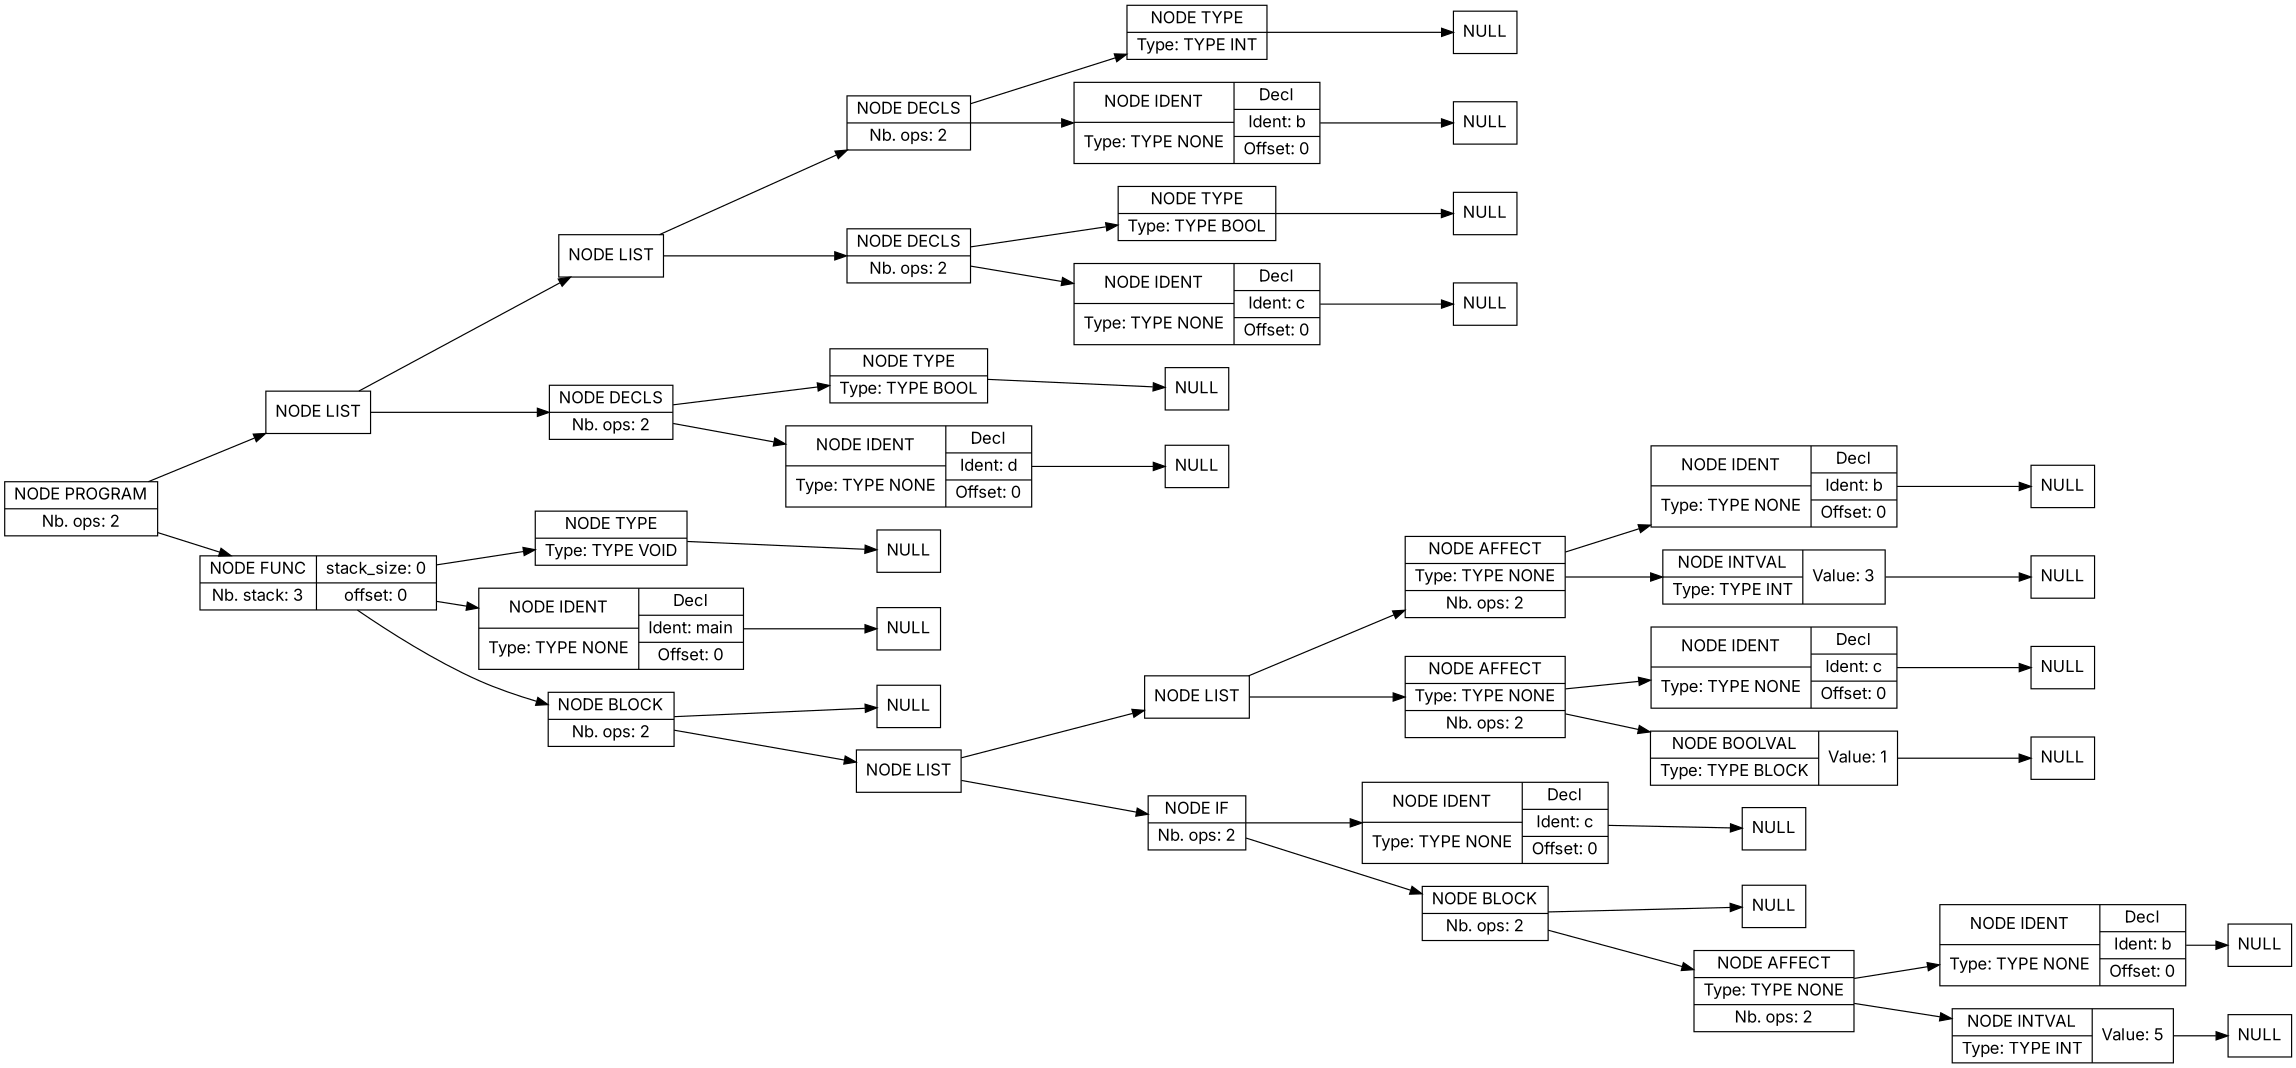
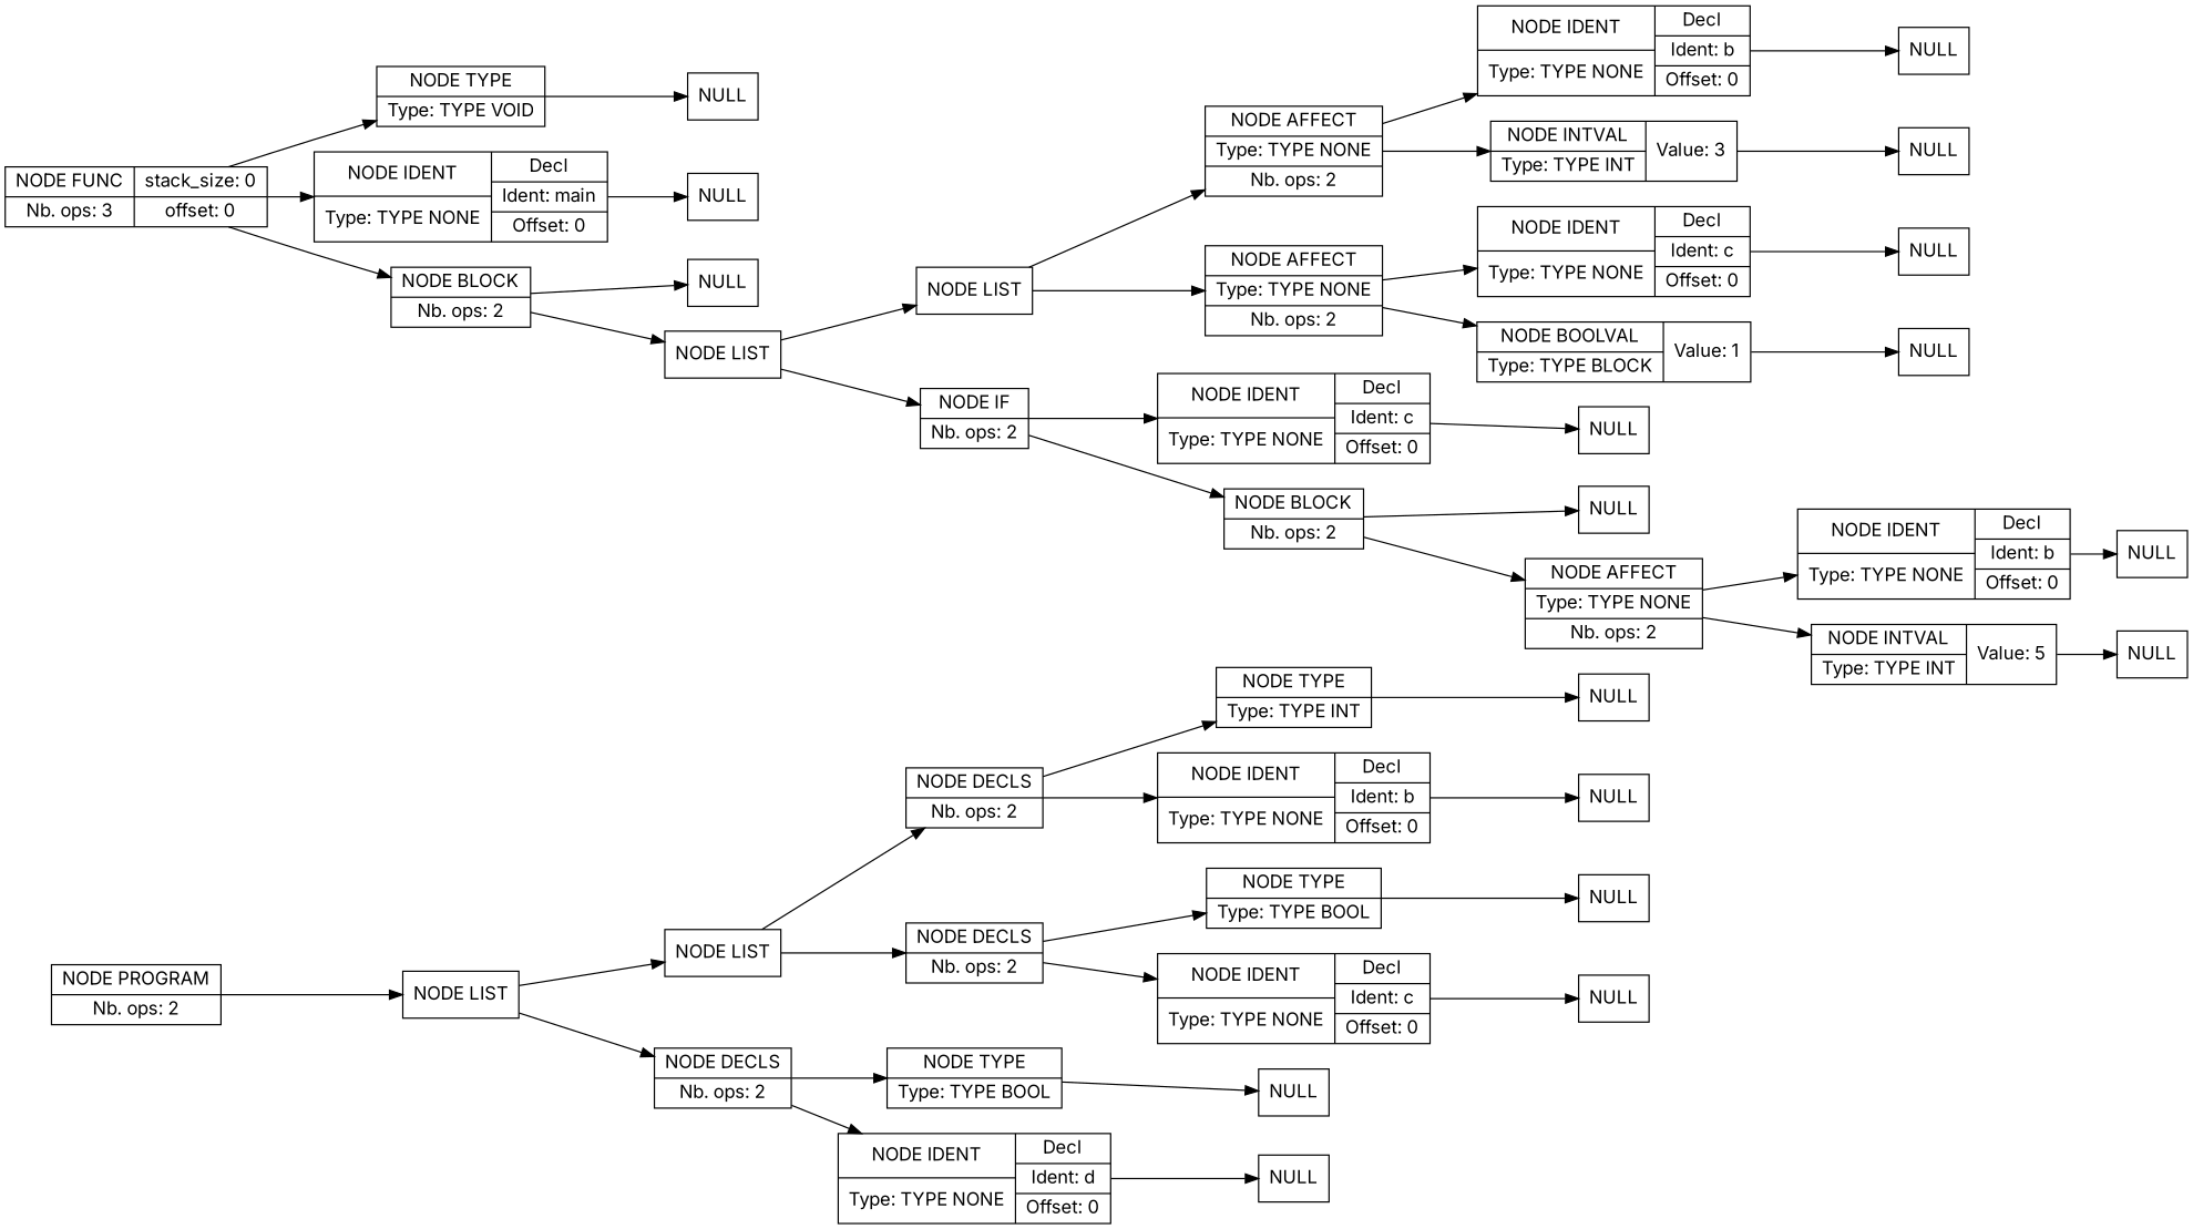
  digraph {
    fontname=Inter
    rankdir=LR
    node [fontname=Inter shape=record]
    edge [fontname=Inter tailclip=true]
    n1 [label="{{NODE PROGRAM|Nb. ops: 2}}"]
    n2 [label="{{NODE LIST}}"]
-   n3 [label="{{NODE FUNC|Nb. stack: 3}|{stack_size: 0|offset: 0}}"]
+   n3 [label="{{NODE FUNC|Nb. ops: 3}|{stack_size: 0|offset: 0}}"]
    n4 [label="{{NODE LIST}}"]
    n5 [label="{{NODE DECLS|Nb. ops: 2}}"]
    n6 [label="{{NODE TYPE|Type: TYPE VOID}}"]
    n7 [label="{{NODE IDENT|Type: TYPE NONE}|{<decl>Decl      |Ident: main|Offset: 0}}"]
    n8 [label="{{NODE BLOCK|Nb. ops: 2}}"]
    n9 [label="{{NODE DECLS|Nb. ops: 2}}"]
    n10 [label="{{NODE DECLS|Nb. ops: 2}}"]
    n11 [label="{{NODE TYPE|Type: TYPE BOOL}}"]
    n12 [label="{{NODE IDENT|Type: TYPE NONE}|{<decl>Decl      |Ident: d|Offset: 0}}"]
    n13 [label="{{NODE TYPE|Type: TYPE INT}}"]
    n14 [label="{{NODE IDENT|Type: TYPE NONE}|{<decl>Decl      |Ident: b|Offset: 0}}"]
    n15 [label="{{NODE TYPE|Type: TYPE BOOL}}"]
    n16 [label="{{NODE IDENT|Type: TYPE NONE}|{<decl>Decl      |Ident: c|Offset: 0}}"]
    n17 [label="{{NULL}}"]
    n18 [label="{{NULL}}"]
    n19 [label="{{NULL}}"]
    n20 [label="{{NULL}}"]
    n21 [label="{{NULL}}"]
    n22 [label="{{NULL}}"]
    n23 [label="{{NULL}}"]
    n24 [label="{{NULL}}"]
    n25 [label="{{NULL}}"]
    n26 [label="{{NODE LIST}}"]
    n27 [label="{{NODE LIST}}"]
    n28 [label="{{NODE IF|Nb. ops: 2}}"]
    n29 [label="{{NODE AFFECT|Type: TYPE NONE|Nb. ops: 2}}"]
    n30 [label="{{NODE AFFECT|Type: TYPE NONE|Nb. ops: 2}}"]
    n31 [label="{{NODE IDENT|Type: TYPE NONE}|{<decl>Decl      |Ident: c|Offset: 0}}"]
    n32 [label="{{NODE BLOCK|Nb. ops: 2}}"]
    n33 [label="{{NODE IDENT|Type: TYPE NONE}|{<decl>Decl      |Ident: b|Offset: 0}}"]
    n34 [label="{{NODE INTVAL|Type: TYPE INT}|{Value: 3}}"]
    n35 [label="{{NODE IDENT|Type: TYPE NONE}|{<decl>Decl      |Ident: c|Offset: 0}}"]
    n36 [label="{{NODE BOOLVAL|Type: TYPE BLOCK}|{Value: 1}}"]
    n37 [label="{{NULL}}"]
    n38 [label="{{NULL}}"]
    n39 [label="{{NULL}}"]
    n40 [label="{{NULL}}"]
    n41 [label="{{NULL}}"]
    n42 [label="{{NULL}}"]
    n43 [label="{{NODE AFFECT|Type: TYPE NONE|Nb. ops: 2}}"]
    n44 [label="{{NODE IDENT|Type: TYPE NONE}|{<decl>Decl      |Ident: b|Offset: 0}}"]
    n45 [label="{{NODE INTVAL|Type: TYPE INT}|{Value: 5}}"]
    n46 [label="{{NULL}}"]
    n47 [label="{{NULL}}"]
    n1 -> n2
-   n1 -> n3
    n2 -> n4
    n2 -> n5
    n3 -> n6
    n3 -> n7
    n3 -> n8
    n4 -> n9
    n4 -> n10
    n5 -> n11
    n5 -> n12
    n6 -> n23
    n7 -> n24
    n8 -> n25
    n8 -> n26
    n9 -> n13
    n9 -> n14
    n10 -> n15
    n10 -> n16
    n11 -> n21
    n12 -> n22
    n13 -> n17
    n14 -> n18
    n15 -> n19
    n16 -> n20
    n26 -> n27
    n26 -> n28
    n27 -> n29
    n27 -> n30
    n28 -> n31
    n28 -> n32
    n29 -> n33
    n29 -> n34
    n30 -> n35
    n30 -> n36
    n31 -> n41
    n32 -> n42
    n32 -> n43
    n33 -> n37
    n34 -> n38
    n35 -> n39
    n36 -> n40
    n43 -> n44
    n43 -> n45
    n44 -> n46
    n45 -> n47
  }
